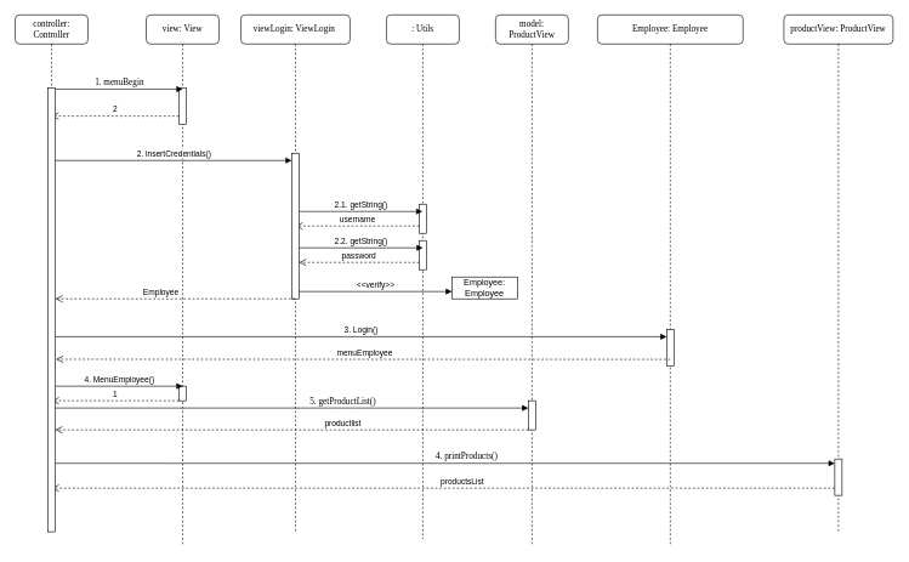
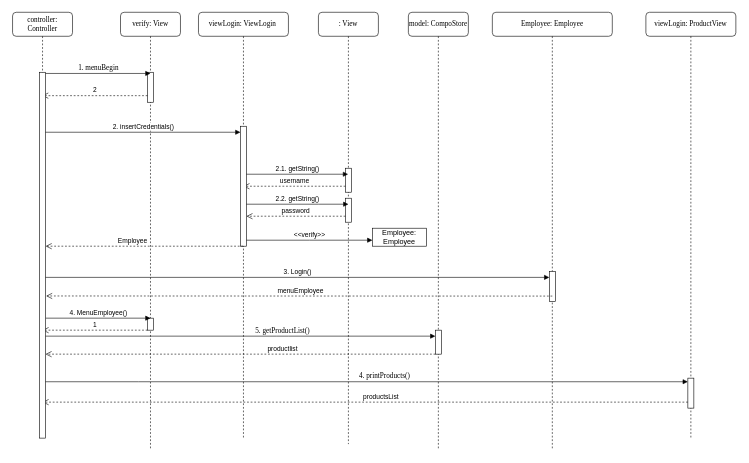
  <mxCell id="0" />
  <mxCell id="1" parent="0" />
- <mxCell id="2" value="view: View" style="shape=umlLifeline;perimeter=lifelinePerimeter;whiteSpace=wrap;html=1;container=1;collapsible=0;recursiveResize=0;outlineConnect=0;rounded=1;shadow=0;comic=0;labelBackgroundColor=none;strokeWidth=1;fontFamily=Verdana;fontSize=12;align=center;" parent="1" vertex="1"><mxGeometry x="200" y="20" width="100" height="730" as="geometry" /></mxCell>
+ <mxCell id="2" value="verify: View" style="shape=umlLifeline;perimeter=lifelinePerimeter;whiteSpace=wrap;html=1;container=1;collapsible=0;recursiveResize=0;outlineConnect=0;rounded=1;shadow=0;comic=0;labelBackgroundColor=none;strokeWidth=1;fontFamily=Verdana;fontSize=12;align=center;" parent="1" vertex="1"><mxGeometry x="200" y="20" width="100" height="730" as="geometry" /></mxCell>
  <mxCell id="3" value="" style="html=1;points=[];perimeter=orthogonalPerimeter;rounded=0;shadow=0;comic=0;labelBackgroundColor=none;strokeWidth=1;fontFamily=Verdana;fontSize=12;align=center;" parent="2" vertex="1"><mxGeometry x="45" y="100" width="10" height="50" as="geometry" /></mxCell>
  <mxCell id="4" value="2" style="html=1;verticalAlign=bottom;endArrow=open;dashed=1;endSize=8;edgeStyle=elbowEdgeStyle;elbow=vertical;curved=0;rounded=0;" parent="2" target="16" edge="1"><mxGeometry relative="1" as="geometry"><mxPoint x="45" y="139" as="sourcePoint" /><mxPoint x="-35" y="139" as="targetPoint" /></mxGeometry></mxCell>
  <mxCell id="5" value="" style="html=1;verticalAlign=bottom;endArrow=open;dashed=1;endSize=8;edgeStyle=elbowEdgeStyle;elbow=vertical;curved=0;rounded=0;" parent="2" source="36" edge="1"><mxGeometry x="0.035" y="-10" relative="1" as="geometry"><mxPoint x="719.5" y="650" as="sourcePoint" /><mxPoint x="-130" y="650" as="targetPoint" /><Array as="points"><mxPoint x="170" y="650" /><mxPoint x="-40" y="640" /></Array><mxPoint as="offset" /></mxGeometry></mxCell>
  <mxCell id="6" value="productsList" style="edgeLabel;html=1;align=center;verticalAlign=middle;resizable=0;points=[];" parent="5" vertex="1" connectable="0"><mxGeometry x="-0.263" y="-1" relative="1" as="geometry"><mxPoint x="-116" y="-9" as="offset" /></mxGeometry></mxCell>
  <mxCell id="7" value="" style="html=1;points=[];perimeter=orthogonalPerimeter;outlineConnect=0;targetShapes=umlLifeline;portConstraint=eastwest;newEdgeStyle={&quot;edgeStyle&quot;:&quot;elbowEdgeStyle&quot;,&quot;elbow&quot;:&quot;vertical&quot;,&quot;curved&quot;:0,&quot;rounded&quot;:0};" parent="2" vertex="1"><mxGeometry x="45" y="510" width="10" height="20" as="geometry" /></mxCell>
  <mxCell id="8" value="1" style="html=1;verticalAlign=bottom;endArrow=open;dashed=1;endSize=8;edgeStyle=elbowEdgeStyle;elbow=vertical;curved=0;rounded=0;" parent="2" edge="1"><mxGeometry relative="1" as="geometry"><mxPoint x="45" y="530" as="sourcePoint" /><mxPoint x="-130" y="530" as="targetPoint" /></mxGeometry></mxCell>
  <mxCell id="9" value="4. MenuEmployee()" style="html=1;verticalAlign=bottom;endArrow=block;edgeStyle=elbowEdgeStyle;elbow=vertical;curved=0;rounded=0;" parent="2" edge="1"><mxGeometry width="80" relative="1" as="geometry"><mxPoint x="-125" y="510" as="sourcePoint" /><mxPoint x="50" y="510" as="targetPoint" /></mxGeometry></mxCell>
- <mxCell id="10" value=": Utils" style="shape=umlLifeline;perimeter=lifelinePerimeter;whiteSpace=wrap;html=1;container=1;collapsible=0;recursiveResize=0;outlineConnect=0;rounded=1;shadow=0;comic=0;labelBackgroundColor=none;strokeWidth=1;fontFamily=Verdana;fontSize=12;align=center;" parent="1" vertex="1"><mxGeometry x="530" y="20" width="100" height="720" as="geometry" /></mxCell>
+ <mxCell id="10" value=": View" style="shape=umlLifeline;perimeter=lifelinePerimeter;whiteSpace=wrap;html=1;container=1;collapsible=0;recursiveResize=0;outlineConnect=0;rounded=1;shadow=0;comic=0;labelBackgroundColor=none;strokeWidth=1;fontFamily=Verdana;fontSize=12;align=center;" parent="1" vertex="1"><mxGeometry x="530" y="20" width="100" height="720" as="geometry" /></mxCell>
  <mxCell id="11" value="" style="html=1;points=[];perimeter=orthogonalPerimeter;outlineConnect=0;targetShapes=umlLifeline;portConstraint=eastwest;newEdgeStyle={&quot;edgeStyle&quot;:&quot;elbowEdgeStyle&quot;,&quot;elbow&quot;:&quot;vertical&quot;,&quot;curved&quot;:0,&quot;rounded&quot;:0};" parent="10" vertex="1"><mxGeometry x="45" y="260" width="10" height="40" as="geometry" /></mxCell>
  <mxCell id="12" value="username" style="html=1;verticalAlign=bottom;endArrow=open;dashed=1;endSize=8;edgeStyle=elbowEdgeStyle;elbow=vertical;curved=0;rounded=0;" parent="10" edge="1"><mxGeometry relative="1" as="geometry"><mxPoint x="45" y="290" as="sourcePoint" /><mxPoint x="-125.071" y="290" as="targetPoint" /></mxGeometry></mxCell>
  <mxCell id="13" value="" style="html=1;points=[];perimeter=orthogonalPerimeter;outlineConnect=0;targetShapes=umlLifeline;portConstraint=eastwest;newEdgeStyle={&quot;edgeStyle&quot;:&quot;elbowEdgeStyle&quot;,&quot;elbow&quot;:&quot;vertical&quot;,&quot;curved&quot;:0,&quot;rounded&quot;:0};" parent="10" vertex="1"><mxGeometry x="45" y="310" width="10" height="40" as="geometry" /></mxCell>
- <mxCell id="14" value="model: ProductView" style="shape=umlLifeline;perimeter=lifelinePerimeter;whiteSpace=wrap;html=1;container=1;collapsible=0;recursiveResize=0;outlineConnect=0;rounded=1;shadow=0;comic=0;labelBackgroundColor=none;strokeWidth=1;fontFamily=Verdana;fontSize=12;align=center;" parent="1" vertex="1"><mxGeometry x="680" y="20" width="100" height="730" as="geometry" /></mxCell>
+ <mxCell id="14" value="model: CompoStore" style="shape=umlLifeline;perimeter=lifelinePerimeter;whiteSpace=wrap;html=1;container=1;collapsible=0;recursiveResize=0;outlineConnect=0;rounded=1;shadow=0;comic=0;labelBackgroundColor=none;strokeWidth=1;fontFamily=Verdana;fontSize=12;align=center;" parent="1" vertex="1"><mxGeometry x="680" y="20" width="100" height="730" as="geometry" /></mxCell>
  <mxCell id="15" value="" style="html=1;points=[];perimeter=orthogonalPerimeter;outlineConnect=0;targetShapes=umlLifeline;portConstraint=eastwest;newEdgeStyle={&quot;edgeStyle&quot;:&quot;elbowEdgeStyle&quot;,&quot;elbow&quot;:&quot;vertical&quot;,&quot;curved&quot;:0,&quot;rounded&quot;:0};" parent="14" vertex="1"><mxGeometry x="45" y="530" width="10" height="40" as="geometry" /></mxCell>
  <mxCell id="16" value="controller: Controller" style="shape=umlLifeline;perimeter=lifelinePerimeter;whiteSpace=wrap;html=1;container=1;collapsible=0;recursiveResize=0;outlineConnect=0;rounded=1;shadow=0;comic=0;labelBackgroundColor=none;strokeWidth=1;fontFamily=Verdana;fontSize=12;align=center;" parent="1" vertex="1"><mxGeometry x="20" y="20" width="100" height="710" as="geometry" /></mxCell>
  <mxCell id="17" value="" style="html=1;points=[];perimeter=orthogonalPerimeter;rounded=0;shadow=0;comic=0;labelBackgroundColor=none;strokeWidth=1;fontFamily=Verdana;fontSize=12;align=center;" parent="16" vertex="1"><mxGeometry x="45" y="100" width="10" height="610" as="geometry" /></mxCell>
  <mxCell id="18" value="2. insertCredentials()" style="html=1;verticalAlign=bottom;endArrow=block;edgeStyle=elbowEdgeStyle;elbow=vertical;curved=0;rounded=0;" parent="16" target="22" edge="1"><mxGeometry width="80" relative="1" as="geometry"><mxPoint x="55" y="200" as="sourcePoint" /><mxPoint x="135" y="200" as="targetPoint" /></mxGeometry></mxCell>
  <mxCell id="19" value="3. Login()" style="html=1;verticalAlign=bottom;endArrow=block;edgeStyle=elbowEdgeStyle;elbow=vertical;curved=0;rounded=0;" parent="16" target="26" edge="1"><mxGeometry x="0.001" width="80" relative="1" as="geometry"><mxPoint x="55" y="442" as="sourcePoint" /><mxPoint x="890" y="442" as="targetPoint" /><mxPoint as="offset" /></mxGeometry></mxCell>
  <mxCell id="20" value="1. menuBegin" style="html=1;verticalAlign=bottom;endArrow=block;labelBackgroundColor=none;fontFamily=Verdana;fontSize=12;edgeStyle=elbowEdgeStyle;elbow=vertical;entryX=0.5;entryY=0.043;entryDx=0;entryDy=0;entryPerimeter=0;" parent="1" source="17" target="3" edge="1"><mxGeometry relative="1" as="geometry"><mxPoint x="140" y="130" as="sourcePoint" /><mxPoint x="200" y="130" as="targetPoint" /><Array as="points" /></mxGeometry></mxCell>
  <mxCell id="21" value="viewLogin: ViewLogin&amp;nbsp;" style="shape=umlLifeline;perimeter=lifelinePerimeter;whiteSpace=wrap;html=1;container=1;collapsible=0;recursiveResize=0;outlineConnect=0;rounded=1;shadow=0;comic=0;labelBackgroundColor=none;strokeWidth=1;fontFamily=Verdana;fontSize=12;align=center;" parent="1" vertex="1"><mxGeometry x="330" y="20" width="150" height="710" as="geometry" /></mxCell>
  <mxCell id="22" value="" style="html=1;points=[];perimeter=orthogonalPerimeter;outlineConnect=0;targetShapes=umlLifeline;portConstraint=eastwest;newEdgeStyle={&quot;edgeStyle&quot;:&quot;elbowEdgeStyle&quot;,&quot;elbow&quot;:&quot;vertical&quot;,&quot;curved&quot;:0,&quot;rounded&quot;:0};" parent="21" vertex="1"><mxGeometry x="70" y="190" width="10" height="200" as="geometry" /></mxCell>
  <mxCell id="23" value="&lt;div&gt;2.1. getString()&lt;/div&gt;" style="html=1;verticalAlign=bottom;endArrow=block;edgeStyle=elbowEdgeStyle;elbow=vertical;curved=0;rounded=0;" parent="21" edge="1"><mxGeometry x="0.003" width="80" relative="1" as="geometry"><mxPoint x="80" y="270" as="sourcePoint" /><mxPoint x="249.5" y="270" as="targetPoint" /><Array as="points"><mxPoint x="200" y="270" /></Array><mxPoint as="offset" /></mxGeometry></mxCell>
  <mxCell id="24" value="&amp;lt;&amp;lt;verify&amp;gt;&amp;gt;" style="html=1;verticalAlign=bottom;endArrow=block;edgeStyle=elbowEdgeStyle;elbow=vertical;curved=0;rounded=0;" parent="21" edge="1"><mxGeometry width="80" relative="1" as="geometry"><mxPoint x="80" y="380" as="sourcePoint" /><mxPoint x="290" y="380" as="targetPoint" /></mxGeometry></mxCell>
  <mxCell id="25" value="Employee: Employee" style="shape=umlLifeline;perimeter=lifelinePerimeter;whiteSpace=wrap;html=1;container=1;collapsible=0;recursiveResize=0;outlineConnect=0;rounded=1;shadow=0;comic=0;labelBackgroundColor=none;strokeWidth=1;fontFamily=Verdana;fontSize=12;align=center;" parent="1" vertex="1"><mxGeometry x="820" y="20" width="200" height="730" as="geometry" /></mxCell>
  <mxCell id="26" value="" style="html=1;points=[];perimeter=orthogonalPerimeter;outlineConnect=0;targetShapes=umlLifeline;portConstraint=eastwest;newEdgeStyle={&quot;edgeStyle&quot;:&quot;elbowEdgeStyle&quot;,&quot;elbow&quot;:&quot;vertical&quot;,&quot;curved&quot;:0,&quot;rounded&quot;:0};" parent="25" vertex="1"><mxGeometry x="95" y="432" width="10" height="50" as="geometry" /></mxCell>
  <mxCell id="27" value="Employee: Employee" style="html=1;whiteSpace=wrap;" parent="1" vertex="1"><mxGeometry x="620" y="380" width="90" height="30" as="geometry" /></mxCell>
  <mxCell id="28" value="2.2. getString()" style="html=1;verticalAlign=bottom;endArrow=block;edgeStyle=elbowEdgeStyle;elbow=vertical;curved=0;rounded=0;" parent="1" edge="1"><mxGeometry x="0.003" width="80" relative="1" as="geometry"><mxPoint x="410" y="340" as="sourcePoint" /><mxPoint x="580" y="340" as="targetPoint" /><Array as="points"><mxPoint x="530" y="340" /></Array><mxPoint as="offset" /></mxGeometry></mxCell>
  <mxCell id="29" value="password" style="html=1;verticalAlign=bottom;endArrow=open;dashed=1;endSize=8;edgeStyle=elbowEdgeStyle;elbow=vertical;curved=0;rounded=0;" parent="1" source="13" edge="1"><mxGeometry relative="1" as="geometry"><mxPoint x="570" y="360" as="sourcePoint" /><mxPoint x="410" y="360" as="targetPoint" /></mxGeometry></mxCell>
  <mxCell id="30" value="menuEmployee" style="html=1;verticalAlign=bottom;endArrow=open;dashed=1;endSize=8;edgeStyle=elbowEdgeStyle;elbow=vertical;curved=0;rounded=0;exitX=0.5;exitY=0.824;exitDx=0;exitDy=0;exitPerimeter=0;" parent="1" source="26" edge="1"><mxGeometry x="-0.005" relative="1" as="geometry"><mxPoint x="910" y="493" as="sourcePoint" /><mxPoint x="76" y="493" as="targetPoint" /><mxPoint as="offset" /><Array as="points"><mxPoint x="610" y="493" /></Array></mxGeometry></mxCell>
  <mxCell id="31" value="Employee" style="html=1;verticalAlign=bottom;endArrow=open;dashed=1;endSize=8;edgeStyle=elbowEdgeStyle;elbow=vertical;curved=0;rounded=0;entryX=1.02;entryY=0.688;entryDx=0;entryDy=0;entryPerimeter=0;" parent="1" edge="1"><mxGeometry x="0.12" relative="1" as="geometry"><mxPoint x="404.5" y="410" as="sourcePoint" /><mxPoint x="75.2" y="410.24" as="targetPoint" /><mxPoint as="offset" /></mxGeometry></mxCell>
  <mxCell id="32" value="4. printProducts()" style="html=1;verticalAlign=bottom;endArrow=block;labelBackgroundColor=none;fontFamily=Verdana;fontSize=12;edgeStyle=elbowEdgeStyle;elbow=vertical;" parent="1" source="17" target="36" edge="1"><mxGeometry x="0.055" relative="1" as="geometry"><mxPoint x="250" y="636.17" as="sourcePoint" /><mxPoint x="910" y="636" as="targetPoint" /><Array as="points"><mxPoint x="240" y="636" /><mxPoint x="240" y="636" /><mxPoint x="240" y="636" /></Array><mxPoint as="offset" /></mxGeometry></mxCell>
  <mxCell id="33" value="5. getProductList()" style="html=1;verticalAlign=bottom;endArrow=block;labelBackgroundColor=none;fontFamily=Verdana;fontSize=12;edgeStyle=elbowEdgeStyle;elbow=vertical;" parent="1" source="17" target="15" edge="1"><mxGeometry x="0.215" relative="1" as="geometry"><mxPoint x="80" y="570.17" as="sourcePoint" /><mxPoint x="749.5" y="570" as="targetPoint" /><Array as="points"><mxPoint x="470" y="560" /><mxPoint x="70" y="570" /><mxPoint x="70" y="570" /></Array><mxPoint as="offset" /></mxGeometry></mxCell>
  <mxCell id="34" value="productlist" style="html=1;verticalAlign=bottom;endArrow=open;dashed=1;endSize=8;edgeStyle=elbowEdgeStyle;elbow=vertical;curved=0;rounded=0;" parent="1" source="15" target="17" edge="1"><mxGeometry x="-0.215" relative="1" as="geometry"><mxPoint x="930" y="503" as="sourcePoint" /><mxPoint x="86" y="503" as="targetPoint" /><mxPoint as="offset" /><Array as="points"><mxPoint x="720" y="590" /></Array></mxGeometry></mxCell>
- <mxCell id="35" value="productView: ProductView" style="shape=umlLifeline;perimeter=lifelinePerimeter;whiteSpace=wrap;html=1;container=1;collapsible=0;recursiveResize=0;outlineConnect=0;rounded=1;shadow=0;comic=0;labelBackgroundColor=none;strokeWidth=1;fontFamily=Verdana;fontSize=12;align=center;" parent="1" vertex="1"><mxGeometry x="1076" y="20" width="150" height="710" as="geometry" /></mxCell>
+ <mxCell id="35" value="viewLogin: ProductView" style="shape=umlLifeline;perimeter=lifelinePerimeter;whiteSpace=wrap;html=1;container=1;collapsible=0;recursiveResize=0;outlineConnect=0;rounded=1;shadow=0;comic=0;labelBackgroundColor=none;strokeWidth=1;fontFamily=Verdana;fontSize=12;align=center;" parent="1" vertex="1"><mxGeometry x="1076" y="20" width="150" height="710" as="geometry" /></mxCell>
  <mxCell id="36" value="" style="html=1;points=[];perimeter=orthogonalPerimeter;outlineConnect=0;targetShapes=umlLifeline;portConstraint=eastwest;newEdgeStyle={&quot;edgeStyle&quot;:&quot;elbowEdgeStyle&quot;,&quot;elbow&quot;:&quot;vertical&quot;,&quot;curved&quot;:0,&quot;rounded&quot;:0};" parent="35" vertex="1"><mxGeometry x="70" y="610" width="10" height="50" as="geometry" /></mxCell>
